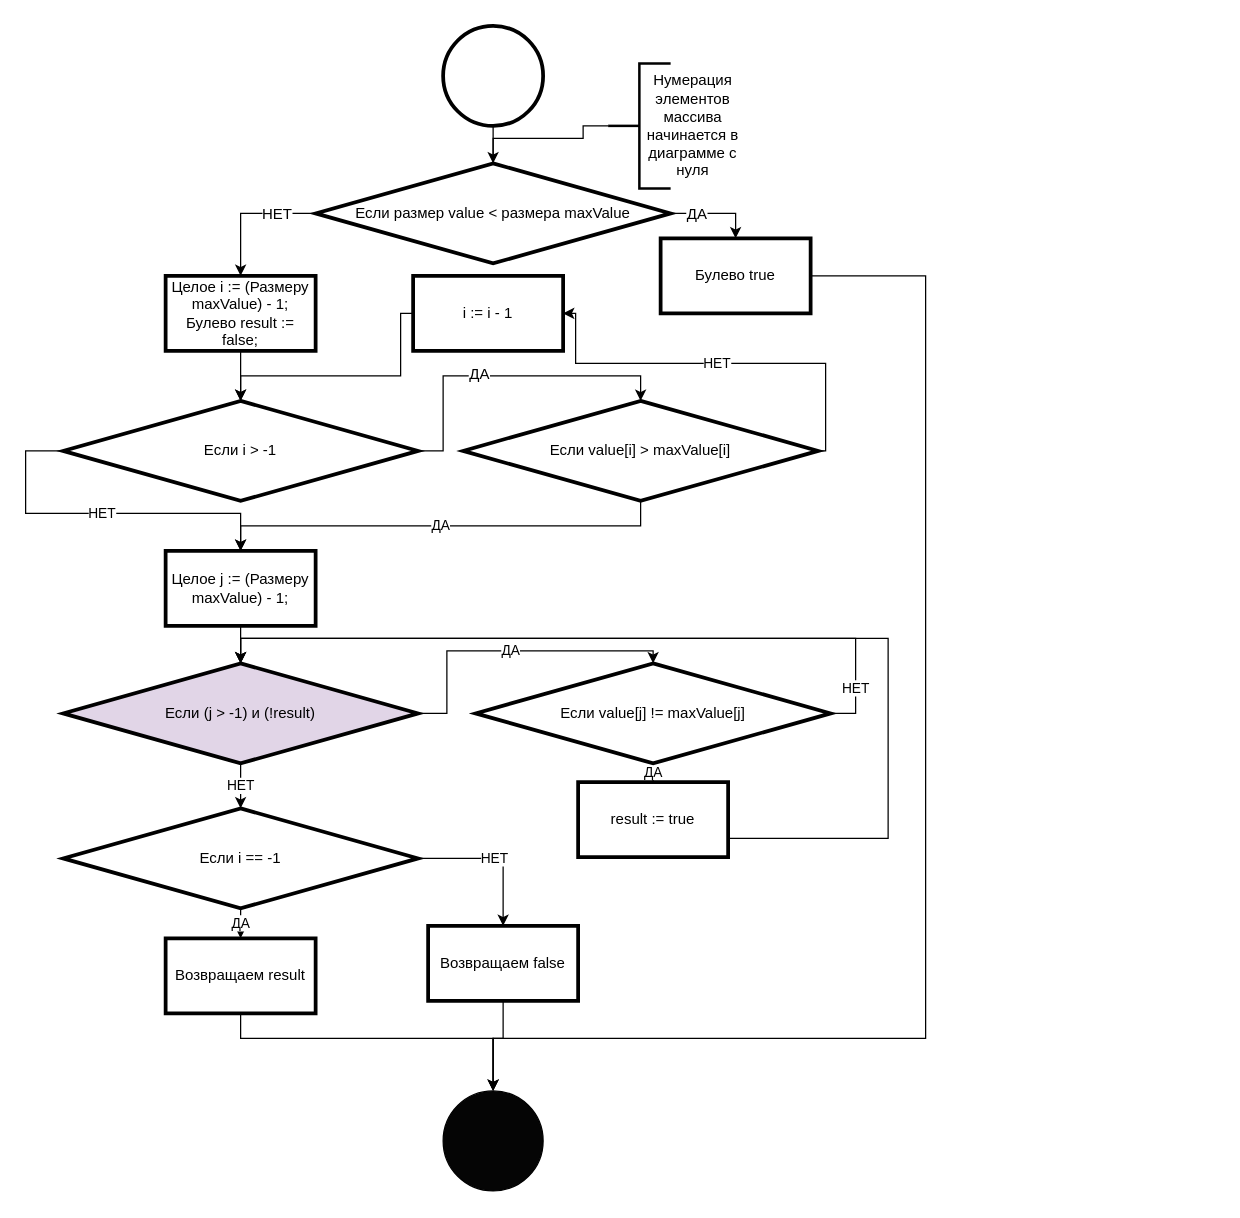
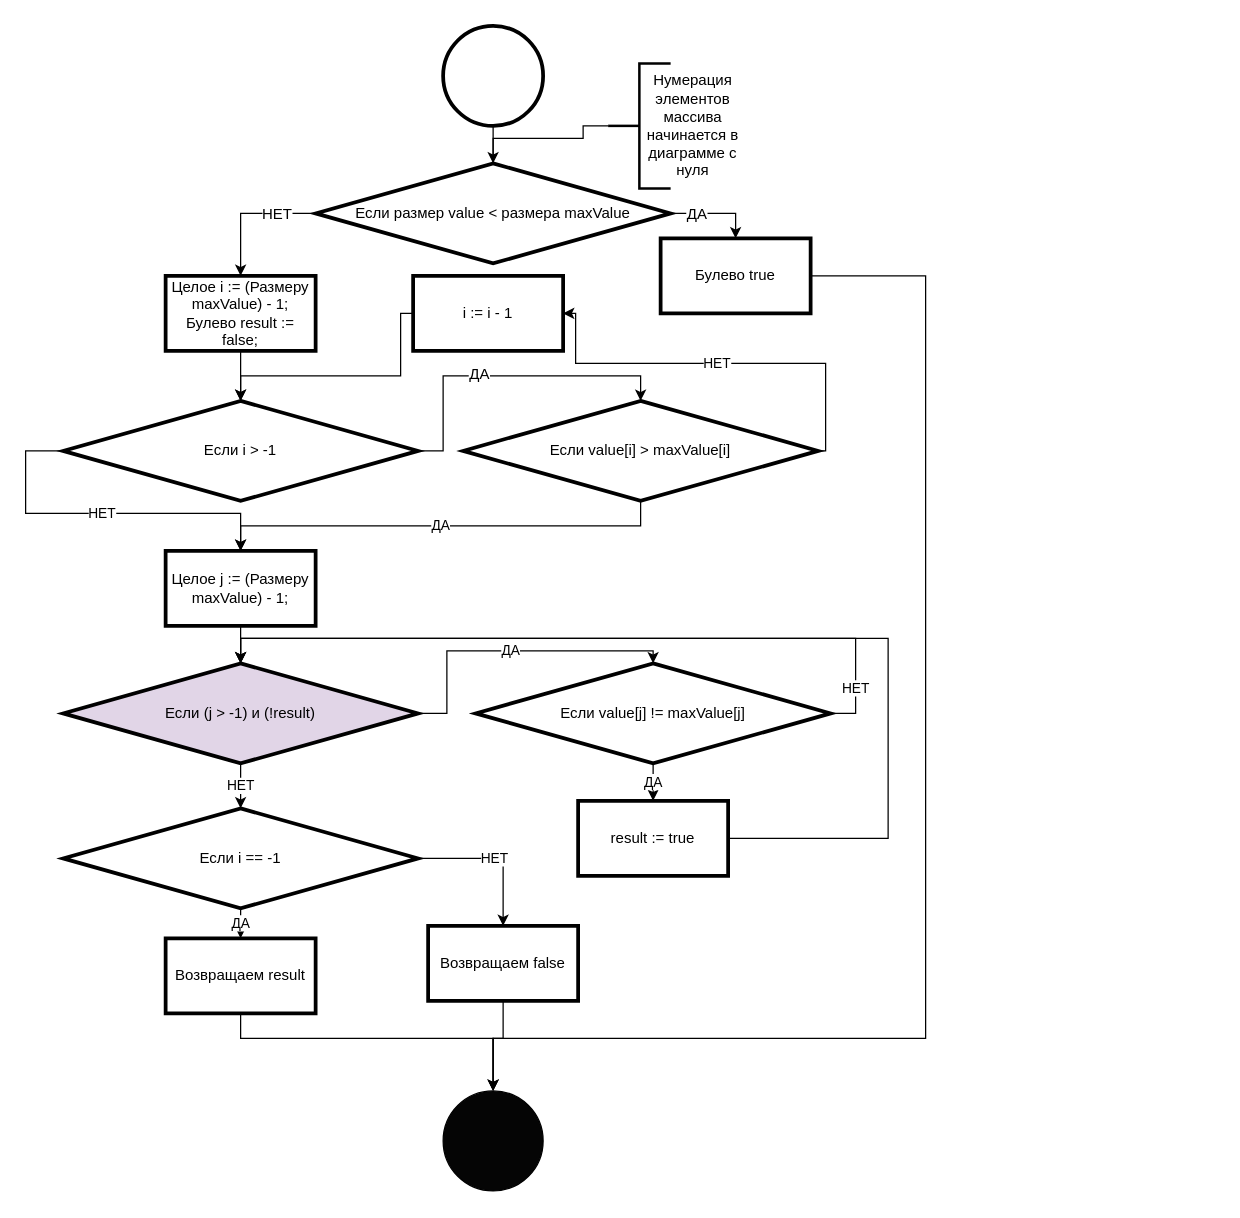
  <mxCell id="0" />
  <mxCell id="1" parent="0" />
  <mxCell id="2" style="edgeStyle=orthogonalEdgeStyle;rounded=0;orthogonalLoop=1;jettySize=auto;html=1;exitX=0.5;exitY=1;exitDx=0;exitDy=0;entryX=0.5;entryY=0;entryDx=0;entryDy=0;fontColor=#000000;" parent="1" source="3" target="10" edge="1"><mxGeometry relative="1" as="geometry"><mxPoint x="394" y="120" as="targetPoint" /></mxGeometry></mxCell>
  <mxCell id="3" value="" style="ellipse;whiteSpace=wrap;html=1;aspect=fixed;strokeWidth=3;" parent="1" vertex="1"><mxGeometry x="354" y="20" width="80" height="80" as="geometry" /></mxCell>
  <mxCell id="4" value="" style="ellipse;whiteSpace=wrap;html=1;aspect=fixed;fontColor=#000000;fillColor=#050505;" parent="1" vertex="1"><mxGeometry x="354" y="872" width="80" height="80" as="geometry" /></mxCell>
  <mxCell id="5" style="edgeStyle=orthogonalEdgeStyle;rounded=0;orthogonalLoop=1;jettySize=auto;html=1;exitX=1;exitY=0.5;exitDx=0;exitDy=0;entryX=0.5;entryY=0;entryDx=0;entryDy=0;fontColor=#000000;" parent="1" edge="1"><mxGeometry relative="1" as="geometry"><Array as="points"><mxPoint x="537" y="200" /><mxPoint x="970" y="200" /><mxPoint x="970" y="950" /><mxPoint x="393" y="950" /></Array><mxPoint x="536" y="310" as="sourcePoint" /></mxGeometry></mxCell>
  <mxCell id="6" style="edgeStyle=orthogonalEdgeStyle;rounded=0;orthogonalLoop=1;jettySize=auto;html=1;entryX=0.5;entryY=0;entryDx=0;entryDy=0;" parent="1" source="10" target="12" edge="1"><mxGeometry relative="1" as="geometry"><mxPoint x="150" y="190" as="targetPoint" /><Array as="points"><mxPoint x="192" y="170" /></Array></mxGeometry></mxCell>
  <mxCell id="7" value="НЕТ" style="text;html=1;resizable=0;points=[];align=center;verticalAlign=middle;labelBackgroundColor=#ffffff;" parent="6" vertex="1" connectable="0"><mxGeometry x="-0.164" y="1" relative="1" as="geometry"><mxPoint x="14" y="-1" as="offset" /></mxGeometry></mxCell>
  <mxCell id="8" style="edgeStyle=orthogonalEdgeStyle;rounded=0;orthogonalLoop=1;jettySize=auto;html=1;entryX=0.5;entryY=0;entryDx=0;entryDy=0;" parent="1" source="10" target="14" edge="1"><mxGeometry relative="1" as="geometry"><Array as="points"><mxPoint x="588" y="170" /></Array></mxGeometry></mxCell>
  <mxCell id="9" value="ДА" style="text;html=1;resizable=0;points=[];align=center;verticalAlign=middle;labelBackgroundColor=#ffffff;" parent="8" vertex="1" connectable="0"><mxGeometry x="-0.273" relative="1" as="geometry"><mxPoint x="-6" as="offset" /></mxGeometry></mxCell>
  <mxCell id="10" value="Если размер value &amp;lt; размера maxValue" style="rhombus;whiteSpace=wrap;html=1;fillColor=#FFFFFF;fontColor=#000000;strokeWidth=3;" parent="1" vertex="1"><mxGeometry x="252" y="130" width="284" height="80" as="geometry" /></mxCell>
  <mxCell id="11" style="edgeStyle=orthogonalEdgeStyle;rounded=0;orthogonalLoop=1;jettySize=auto;html=1;" parent="1" source="12" target="18" edge="1"><mxGeometry relative="1" as="geometry" /></mxCell>
  <mxCell id="12" value="Целое i := (Размеру maxValue) - 1;&lt;br&gt;Булево result := false;" style="rounded=0;whiteSpace=wrap;html=1;strokeWidth=3;" parent="1" vertex="1"><mxGeometry x="132" y="220" width="120" height="60" as="geometry" /></mxCell>
  <mxCell id="13" style="edgeStyle=orthogonalEdgeStyle;rounded=0;orthogonalLoop=1;jettySize=auto;html=1;" parent="1" source="14" edge="1"><mxGeometry relative="1" as="geometry"><mxPoint x="394" y="872" as="targetPoint" /><Array as="points"><mxPoint x="740" y="220" /><mxPoint x="740" y="830" /><mxPoint x="394" y="830" /></Array></mxGeometry></mxCell>
  <mxCell id="14" value="Булево true" style="rounded=0;whiteSpace=wrap;html=1;strokeWidth=3;" parent="1" vertex="1"><mxGeometry x="528" y="190" width="120" height="60" as="geometry" /></mxCell>
  <mxCell id="15" style="edgeStyle=orthogonalEdgeStyle;rounded=0;orthogonalLoop=1;jettySize=auto;html=1;entryX=0.5;entryY=0;entryDx=0;entryDy=0;" parent="1" source="18" target="22" edge="1"><mxGeometry relative="1" as="geometry" /></mxCell>
  <mxCell id="16" value="ДА" style="text;html=1;resizable=0;points=[];align=center;verticalAlign=middle;labelBackgroundColor=#ffffff;" parent="15" vertex="1" connectable="0"><mxGeometry x="-0.163" y="2" relative="1" as="geometry"><mxPoint as="offset" /></mxGeometry></mxCell>
  <mxCell id="17" value="НЕТ" style="edgeStyle=orthogonalEdgeStyle;rounded=0;orthogonalLoop=1;jettySize=auto;html=1;entryX=0.5;entryY=0;entryDx=0;entryDy=0;" parent="1" source="18" target="29" edge="1"><mxGeometry relative="1" as="geometry"><Array as="points"><mxPoint x="20" y="360" /><mxPoint x="20" y="410" /><mxPoint x="192" y="410" /></Array></mxGeometry></mxCell>
  <mxCell id="18" value="Если i &amp;gt; -1" style="rhombus;whiteSpace=wrap;html=1;fillColor=#FFFFFF;fontColor=#000000;strokeWidth=3;" parent="1" vertex="1"><mxGeometry x="50" y="320" width="284" height="80" as="geometry" /></mxCell>
  <mxCell id="19" value="Нумерация элементов массива начинается в диаграмме с нуля" style="text;html=1;strokeColor=none;fillColor=none;align=center;verticalAlign=middle;whiteSpace=wrap;rounded=0;" parent="1" vertex="1"><mxGeometry x="512" y="60" width="84" height="80" as="geometry" /></mxCell>
  <mxCell id="20" value="НЕТ" style="edgeStyle=orthogonalEdgeStyle;rounded=0;orthogonalLoop=1;jettySize=auto;html=1;entryX=1;entryY=0.5;entryDx=0;entryDy=0;" parent="1" source="22" target="24" edge="1"><mxGeometry relative="1" as="geometry"><Array as="points"><mxPoint x="660" y="360" /><mxPoint x="660" y="290" /><mxPoint x="460" y="290" /><mxPoint x="460" y="250" /></Array></mxGeometry></mxCell>
  <mxCell id="21" value="ДА" style="edgeStyle=orthogonalEdgeStyle;rounded=0;orthogonalLoop=1;jettySize=auto;html=1;entryX=0.5;entryY=0;entryDx=0;entryDy=0;" parent="1" source="22" target="29" edge="1"><mxGeometry relative="1" as="geometry"><Array as="points"><mxPoint x="512" y="420" /><mxPoint x="192" y="420" /></Array></mxGeometry></mxCell>
  <mxCell id="22" value="Если value[i] &amp;gt; maxValue[i]" style="rhombus;whiteSpace=wrap;html=1;fillColor=#FFFFFF;fontColor=#000000;strokeWidth=3;" parent="1" vertex="1"><mxGeometry x="370" y="320" width="284" height="80" as="geometry" /></mxCell>
  <mxCell id="23" style="edgeStyle=orthogonalEdgeStyle;rounded=0;orthogonalLoop=1;jettySize=auto;html=1;entryX=0.5;entryY=0;entryDx=0;entryDy=0;exitX=0;exitY=0.5;exitDx=0;exitDy=0;" parent="1" source="24" target="18" edge="1"><mxGeometry relative="1" as="geometry"><mxPoint x="320" y="250" as="sourcePoint" /><Array as="points"><mxPoint x="320" y="250" /><mxPoint x="320" y="300" /><mxPoint x="192" y="300" /></Array></mxGeometry></mxCell>
  <mxCell id="24" value="i := i - 1" style="rounded=0;whiteSpace=wrap;html=1;strokeWidth=3;" parent="1" vertex="1"><mxGeometry x="330" y="220" width="120" height="60" as="geometry" /></mxCell>
  <mxCell id="25" value="ДА" style="edgeStyle=orthogonalEdgeStyle;rounded=0;orthogonalLoop=1;jettySize=auto;html=1;entryX=0.5;entryY=0;entryDx=0;entryDy=0;" parent="1" source="27" target="32" edge="1"><mxGeometry relative="1" as="geometry"><Array as="points"><mxPoint x="357" y="570" /><mxPoint x="357" y="520" /><mxPoint x="522" y="520" /></Array></mxGeometry></mxCell>
  <mxCell id="26" value="НЕТ" style="edgeStyle=orthogonalEdgeStyle;rounded=0;orthogonalLoop=1;jettySize=auto;html=1;entryX=0.5;entryY=0;entryDx=0;entryDy=0;" parent="1" source="27" target="37" edge="1"><mxGeometry relative="1" as="geometry" /></mxCell>
  <mxCell id="27" value="Если (j &amp;gt; -1) и (!result)" style="rhombus;whiteSpace=wrap;html=1;fillColor=#e1d5e7;fontColor=#000000;strokeWidth=3;" parent="1" vertex="1"><mxGeometry x="50" y="530" width="284" height="80" as="geometry" /></mxCell>
  <mxCell id="28" style="edgeStyle=orthogonalEdgeStyle;rounded=0;orthogonalLoop=1;jettySize=auto;html=1;" parent="1" source="29" target="27" edge="1"><mxGeometry relative="1" as="geometry" /></mxCell>
  <mxCell id="29" value="Целое j := (Размеру maxValue) - 1;" style="rounded=0;whiteSpace=wrap;html=1;strokeWidth=3;" parent="1" vertex="1"><mxGeometry x="132" y="440" width="120" height="60" as="geometry" /></mxCell>
  <mxCell id="30" value="ДА" style="edgeStyle=orthogonalEdgeStyle;rounded=0;orthogonalLoop=1;jettySize=auto;html=1;entryX=0.5;entryY=0;entryDx=0;entryDy=0;" parent="1" source="32" target="34" edge="1"><mxGeometry relative="1" as="geometry" /></mxCell>
  <mxCell id="31" value="НЕТ" style="edgeStyle=orthogonalEdgeStyle;rounded=0;orthogonalLoop=1;jettySize=auto;html=1;exitX=1;exitY=0.5;exitDx=0;exitDy=0;entryX=0.5;entryY=0;entryDx=0;entryDy=0;" parent="1" source="32" target="27" edge="1"><mxGeometry x="-0.864" relative="1" as="geometry"><mxPoint x="187" y="540" as="targetPoint" /><Array as="points"><mxPoint x="684" y="570" /><mxPoint x="684" y="510" /><mxPoint x="192" y="510" /></Array><mxPoint as="offset" /></mxGeometry></mxCell>
  <mxCell id="32" value="Если value[j] != maxValue[j]" style="rhombus;whiteSpace=wrap;html=1;fillColor=#FFFFFF;fontColor=#000000;strokeWidth=3;" parent="1" vertex="1"><mxGeometry x="380" y="530" width="284" height="80" as="geometry" /></mxCell>
  <mxCell id="33" style="edgeStyle=orthogonalEdgeStyle;rounded=0;orthogonalLoop=1;jettySize=auto;html=1;" parent="1" source="34" target="27" edge="1"><mxGeometry relative="1" as="geometry"><mxPoint x="270" y="530" as="targetPoint" /><Array as="points"><mxPoint x="710" y="670" /><mxPoint x="710" y="510" /><mxPoint x="192" y="510" /></Array></mxGeometry></mxCell>
- <mxCell id="34" value="result := true" style="rounded=0;whiteSpace=wrap;html=1;strokeWidth=3;" parent="1" vertex="1"><mxGeometry x="462" y="625" width="120" height="60" as="geometry" /></mxCell>
+ <mxCell id="34" value="result := true" style="rounded=0;whiteSpace=wrap;html=1;strokeWidth=3;" parent="1" vertex="1"><mxGeometry x="462" y="640" width="120" height="60" as="geometry" /></mxCell>
  <mxCell id="35" value="ДА" style="edgeStyle=orthogonalEdgeStyle;rounded=0;orthogonalLoop=1;jettySize=auto;html=1;" parent="1" source="37" target="39" edge="1"><mxGeometry relative="1" as="geometry" /></mxCell>
  <mxCell id="36" value="НЕТ" style="edgeStyle=orthogonalEdgeStyle;rounded=0;orthogonalLoop=1;jettySize=auto;html=1;entryX=0.5;entryY=0;entryDx=0;entryDy=0;" parent="1" source="37" target="41" edge="1"><mxGeometry relative="1" as="geometry" /></mxCell>
  <mxCell id="37" value="Если i == -1" style="rhombus;whiteSpace=wrap;html=1;fillColor=#FFFFFF;fontColor=#000000;strokeWidth=3;" parent="1" vertex="1"><mxGeometry x="50" y="646" width="284" height="80" as="geometry" /></mxCell>
  <mxCell id="38" style="edgeStyle=orthogonalEdgeStyle;rounded=0;orthogonalLoop=1;jettySize=auto;html=1;" parent="1" source="39" target="4" edge="1"><mxGeometry relative="1" as="geometry"><Array as="points"><mxPoint x="192" y="830" /><mxPoint x="394" y="830" /></Array></mxGeometry></mxCell>
  <mxCell id="39" value="Возвращаем result" style="rounded=0;whiteSpace=wrap;html=1;strokeWidth=3;" parent="1" vertex="1"><mxGeometry x="132" y="750" width="120" height="60" as="geometry" /></mxCell>
  <mxCell id="40" style="edgeStyle=orthogonalEdgeStyle;rounded=0;orthogonalLoop=1;jettySize=auto;html=1;entryX=0.5;entryY=0;entryDx=0;entryDy=0;" parent="1" source="41" target="4" edge="1"><mxGeometry relative="1" as="geometry"><Array as="points"><mxPoint x="402" y="830" /><mxPoint x="394" y="830" /></Array></mxGeometry></mxCell>
  <mxCell id="41" value="Возвращаем false" style="rounded=0;whiteSpace=wrap;html=1;strokeWidth=3;" parent="1" vertex="1"><mxGeometry x="342" y="740" width="120" height="60" as="geometry" /></mxCell>
  <mxCell id="42" style="edgeStyle=orthogonalEdgeStyle;rounded=0;orthogonalLoop=1;jettySize=auto;html=1;endArrow=none;endFill=0;entryX=0.5;entryY=0;entryDx=0;entryDy=0;" parent="1" source="43" target="10" edge="1"><mxGeometry relative="1" as="geometry"><mxPoint x="390" y="110" as="targetPoint" /><Array as="points"><mxPoint x="466" y="100" /><mxPoint x="466" y="110" /><mxPoint x="394" y="110" /></Array></mxGeometry></mxCell>
  <mxCell id="43" value="" style="strokeWidth=2;html=1;shape=mxgraph.flowchart.annotation_2;align=left;pointerEvents=1" parent="1" vertex="1"><mxGeometry x="486" y="50" width="50" height="100" as="geometry" /></mxCell>
